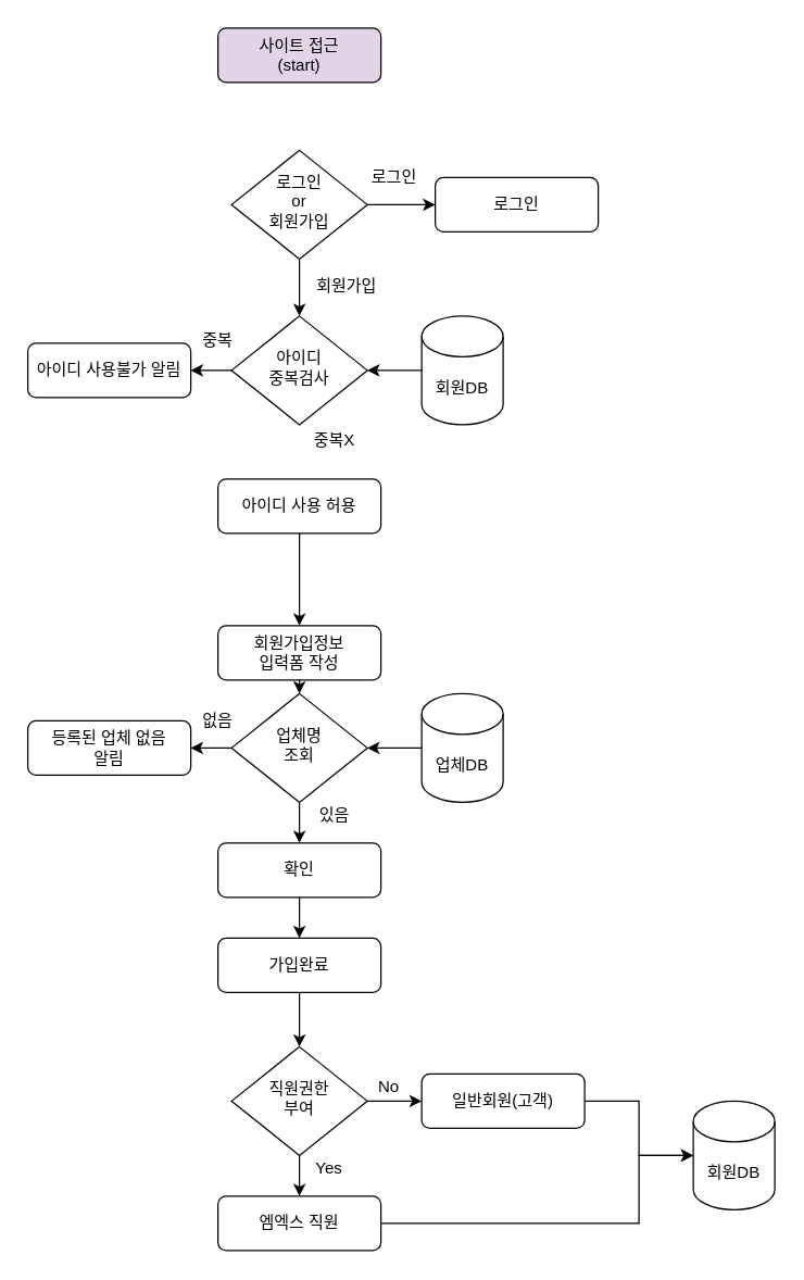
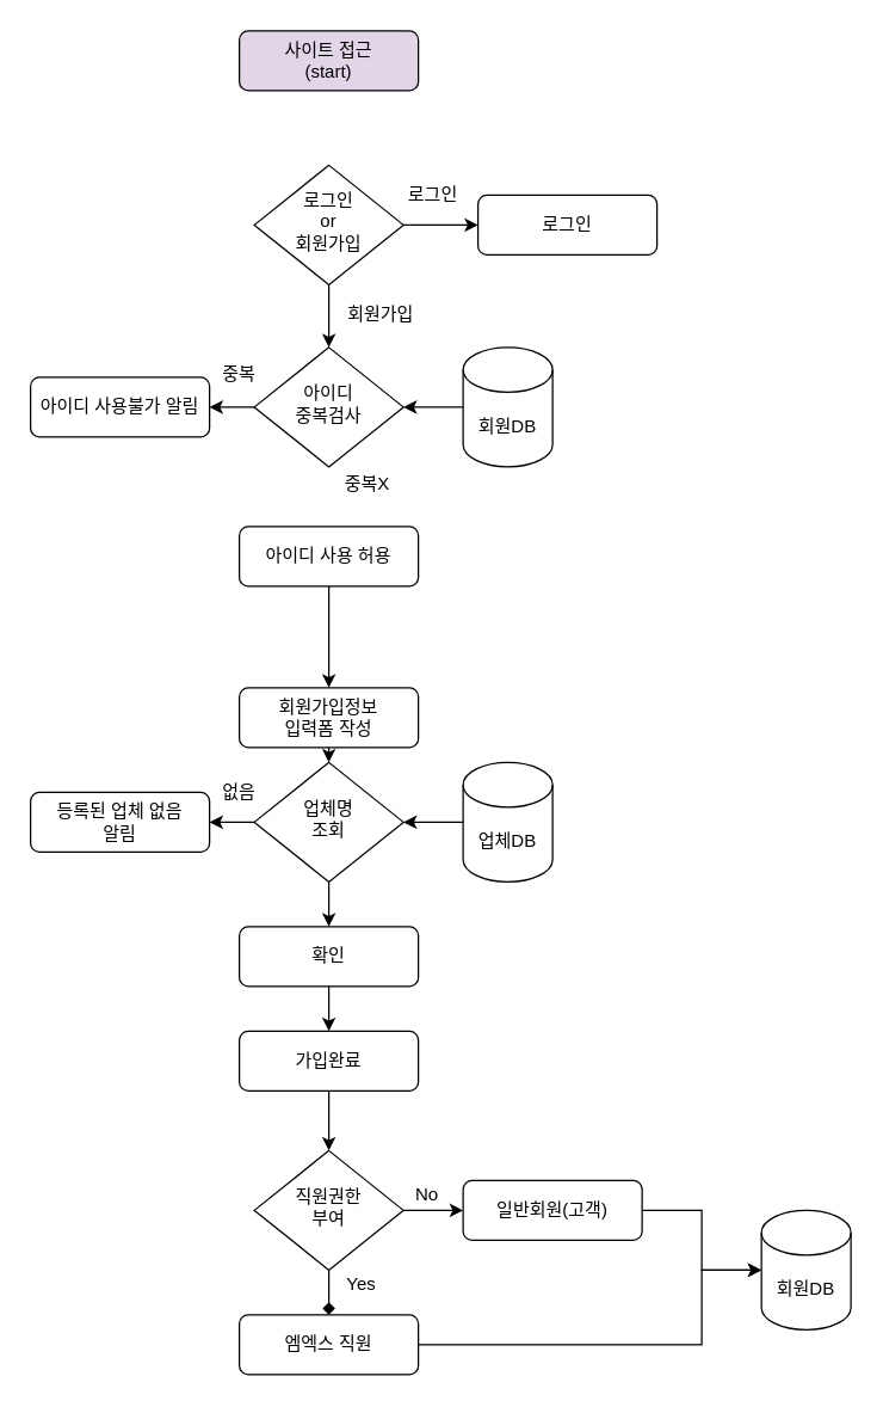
  <mxCell id="0" />
  <mxCell id="1" parent="0" />
  <mxCell id="2" value="사이트 접근&lt;br&gt;(start)" style="rounded=1;whiteSpace=wrap;html=1;fontSize=12;glass=0;strokeWidth=1;shadow=0;fillColor=#e1d5e7;" vertex="1" parent="1"><mxGeometry x="160" y="20" width="120" height="40" as="geometry" /></mxCell>
  <mxCell id="3" style="edgeStyle=orthogonalEdgeStyle;rounded=0;orthogonalLoop=1;jettySize=auto;html=1;exitX=0.5;exitY=1;exitDx=0;exitDy=0;" edge="1" parent="1" source="5" target="13"><mxGeometry relative="1" as="geometry" /></mxCell>
  <mxCell id="4" style="edgeStyle=orthogonalEdgeStyle;rounded=0;orthogonalLoop=1;jettySize=auto;html=1;exitX=1;exitY=0.5;exitDx=0;exitDy=0;" edge="1" parent="1" source="5" target="6"><mxGeometry relative="1" as="geometry" /></mxCell>
  <mxCell id="5" value="로그인&lt;br&gt;or&lt;br&gt;회원가입" style="rhombus;whiteSpace=wrap;html=1;shadow=0;fontFamily=Helvetica;fontSize=12;align=center;strokeWidth=1;spacing=6;spacingTop=-4;" vertex="1" parent="1"><mxGeometry x="170" y="110" width="100" height="80" as="geometry" /></mxCell>
  <mxCell id="6" value="로그인" style="rounded=1;whiteSpace=wrap;html=1;fontSize=12;glass=0;strokeWidth=1;shadow=0;" vertex="1" parent="1"><mxGeometry x="320" y="130" width="120" height="40" as="geometry" /></mxCell>
  <mxCell id="7" value="아이디 사용불가 알림" style="rounded=1;whiteSpace=wrap;html=1;fontSize=12;glass=0;strokeWidth=1;shadow=0;" vertex="1" parent="1"><mxGeometry x="20" y="252" width="120" height="40" as="geometry" /></mxCell>
  <mxCell id="8" style="edgeStyle=orthogonalEdgeStyle;rounded=0;orthogonalLoop=1;jettySize=auto;html=1;exitX=0.5;exitY=1;exitDx=0;exitDy=0;entryX=0.5;entryY=0;entryDx=0;entryDy=0;" edge="1" parent="1" source="9" target="11"><mxGeometry relative="1" as="geometry" /></mxCell>
  <mxCell id="9" value="아이디 사용 허용" style="rounded=1;whiteSpace=wrap;html=1;fontSize=12;glass=0;strokeWidth=1;shadow=0;" vertex="1" parent="1"><mxGeometry x="160" y="352" width="120" height="40" as="geometry" /></mxCell>
  <mxCell id="10" style="edgeStyle=orthogonalEdgeStyle;rounded=0;orthogonalLoop=1;jettySize=auto;html=1;exitX=0.5;exitY=1;exitDx=0;exitDy=0;" edge="1" parent="1" source="11"><mxGeometry relative="1" as="geometry"><mxPoint x="220" y="510" as="targetPoint" /></mxGeometry></mxCell>
  <mxCell id="11" value="회원가입정보&lt;br&gt;입력폼 작성" style="rounded=1;whiteSpace=wrap;html=1;fontSize=12;glass=0;strokeWidth=1;shadow=0;" vertex="1" parent="1"><mxGeometry x="160" y="460" width="120" height="40" as="geometry" /></mxCell>
  <mxCell id="12" style="edgeStyle=orthogonalEdgeStyle;rounded=0;orthogonalLoop=1;jettySize=auto;html=1;exitX=0;exitY=0.5;exitDx=0;exitDy=0;" edge="1" parent="1" source="13" target="7"><mxGeometry relative="1" as="geometry" /></mxCell>
  <mxCell id="13" value="아이디&lt;br&gt;중복검사" style="rhombus;whiteSpace=wrap;html=1;shadow=0;fontFamily=Helvetica;fontSize=12;align=center;strokeWidth=1;spacing=6;spacingTop=-4;" vertex="1" parent="1"><mxGeometry x="170" y="232" width="100" height="80" as="geometry" /></mxCell>
  <mxCell id="14" style="edgeStyle=orthogonalEdgeStyle;rounded=0;orthogonalLoop=1;jettySize=auto;html=1;exitX=0;exitY=0.5;exitDx=0;exitDy=0;entryX=1;entryY=0.5;entryDx=0;entryDy=0;" edge="1" parent="1" source="16" target="25"><mxGeometry relative="1" as="geometry" /></mxCell>
  <mxCell id="15" style="edgeStyle=orthogonalEdgeStyle;rounded=0;orthogonalLoop=1;jettySize=auto;html=1;exitX=0.5;exitY=1;exitDx=0;exitDy=0;entryX=0.5;entryY=0;entryDx=0;entryDy=0;" edge="1" parent="1" source="16" target="27"><mxGeometry relative="1" as="geometry" /></mxCell>
  <mxCell id="16" value="업체명&lt;br&gt;조회" style="rhombus;whiteSpace=wrap;html=1;shadow=0;fontFamily=Helvetica;fontSize=12;align=center;strokeWidth=1;spacing=6;spacingTop=-4;" vertex="1" parent="1"><mxGeometry x="170" y="510" width="100" height="80" as="geometry" /></mxCell>
  <mxCell id="17" style="edgeStyle=orthogonalEdgeStyle;rounded=0;orthogonalLoop=1;jettySize=auto;html=1;exitX=0;exitY=0.5;exitDx=0;exitDy=0;exitPerimeter=0;entryX=1;entryY=0.5;entryDx=0;entryDy=0;" edge="1" parent="1" source="18" target="13"><mxGeometry relative="1" as="geometry" /></mxCell>
  <mxCell id="18" value="회원DB" style="shape=cylinder3;whiteSpace=wrap;html=1;boundedLbl=1;backgroundOutline=1;size=15;" vertex="1" parent="1"><mxGeometry x="310" y="232" width="60" height="80" as="geometry" /></mxCell>
  <mxCell id="19" value="로그인" style="text;html=1;strokeColor=none;fillColor=none;align=center;verticalAlign=middle;whiteSpace=wrap;rounded=0;" vertex="1" parent="1"><mxGeometry x="270" y="120" width="40" height="20" as="geometry" /></mxCell>
  <mxCell id="20" value="회원가입" style="text;html=1;strokeColor=none;fillColor=none;align=center;verticalAlign=middle;whiteSpace=wrap;rounded=0;" vertex="1" parent="1"><mxGeometry x="230" y="200" width="50" height="20" as="geometry" /></mxCell>
  <mxCell id="21" value="중복" style="text;html=1;strokeColor=none;fillColor=none;align=center;verticalAlign=middle;whiteSpace=wrap;rounded=0;" vertex="1" parent="1"><mxGeometry x="140" y="240" width="40" height="20" as="geometry" /></mxCell>
  <mxCell id="22" value="중복X" style="text;html=1;strokeColor=none;fillColor=none;align=center;verticalAlign=middle;whiteSpace=wrap;rounded=0;" vertex="1" parent="1"><mxGeometry x="226" y="314" width="40" height="20" as="geometry" /></mxCell>
  <mxCell id="23" style="edgeStyle=orthogonalEdgeStyle;rounded=0;orthogonalLoop=1;jettySize=auto;html=1;exitX=0;exitY=0.5;exitDx=0;exitDy=0;exitPerimeter=0;entryX=1;entryY=0.5;entryDx=0;entryDy=0;" edge="1" parent="1" source="24" target="16"><mxGeometry relative="1" as="geometry" /></mxCell>
  <mxCell id="24" value="업체DB" style="shape=cylinder3;whiteSpace=wrap;html=1;boundedLbl=1;backgroundOutline=1;size=15;" vertex="1" parent="1"><mxGeometry x="310" y="510" width="60" height="80" as="geometry" /></mxCell>
  <mxCell id="25" value="등록된 업체 없음&lt;br&gt;알림" style="rounded=1;whiteSpace=wrap;html=1;fontSize=12;glass=0;strokeWidth=1;shadow=0;" vertex="1" parent="1"><mxGeometry x="20" y="530" width="120" height="40" as="geometry" /></mxCell>
  <mxCell id="26" style="edgeStyle=orthogonalEdgeStyle;rounded=0;orthogonalLoop=1;jettySize=auto;html=1;exitX=0.5;exitY=1;exitDx=0;exitDy=0;entryX=0.5;entryY=0;entryDx=0;entryDy=0;" edge="1" parent="1" source="27" target="29"><mxGeometry relative="1" as="geometry" /></mxCell>
  <mxCell id="27" value="확인" style="rounded=1;whiteSpace=wrap;html=1;fontSize=12;glass=0;strokeWidth=1;shadow=0;" vertex="1" parent="1"><mxGeometry x="160" y="620" width="120" height="40" as="geometry" /></mxCell>
  <mxCell id="28" style="edgeStyle=orthogonalEdgeStyle;rounded=0;orthogonalLoop=1;jettySize=auto;html=1;exitX=0.5;exitY=1;exitDx=0;exitDy=0;" edge="1" parent="1" source="29" target="35"><mxGeometry relative="1" as="geometry" /></mxCell>
  <mxCell id="29" value="가입완료" style="rounded=1;whiteSpace=wrap;html=1;fontSize=12;glass=0;strokeWidth=1;shadow=0;" vertex="1" parent="1"><mxGeometry x="160" y="690" width="120" height="40" as="geometry" /></mxCell>
  <mxCell id="30" value="회원DB" style="shape=cylinder3;whiteSpace=wrap;html=1;boundedLbl=1;backgroundOutline=1;size=15;" vertex="1" parent="1"><mxGeometry x="510" y="810" width="60" height="80" as="geometry" /></mxCell>
- <mxCell id="31" value="있음" style="text;html=1;strokeColor=none;fillColor=none;align=center;verticalAlign=middle;whiteSpace=wrap;rounded=0;" vertex="1" parent="1"><mxGeometry x="226" y="590" width="40" height="20" as="geometry" /></mxCell>
  <mxCell id="32" value="없음" style="text;html=1;strokeColor=none;fillColor=none;align=center;verticalAlign=middle;whiteSpace=wrap;rounded=0;" vertex="1" parent="1"><mxGeometry x="140" y="520" width="40" height="20" as="geometry" /></mxCell>
  <mxCell id="33" style="edgeStyle=orthogonalEdgeStyle;rounded=0;orthogonalLoop=1;jettySize=auto;html=1;exitX=1;exitY=0.5;exitDx=0;exitDy=0;entryX=0;entryY=0.5;entryDx=0;entryDy=0;" edge="1" parent="1" source="35" target="37"><mxGeometry relative="1" as="geometry" /></mxCell>
- <mxCell id="34" style="edgeStyle=orthogonalEdgeStyle;rounded=0;orthogonalLoop=1;jettySize=auto;html=1;exitX=0.5;exitY=1;exitDx=0;exitDy=0;" edge="1" parent="1" source="35" target="39"><mxGeometry relative="1" as="geometry" /></mxCell>
+ <mxCell id="34" style="edgeStyle=orthogonalEdgeStyle;rounded=0;orthogonalLoop=1;jettySize=auto;html=1;exitX=0.5;exitY=1;exitDx=0;exitDy=0;endArrow=diamond;" edge="1" parent="1" source="35" target="39"><mxGeometry relative="1" as="geometry" /></mxCell>
  <mxCell id="35" value="직원권한&lt;br&gt;부여" style="rhombus;whiteSpace=wrap;html=1;shadow=0;fontFamily=Helvetica;fontSize=12;align=center;strokeWidth=1;spacing=6;spacingTop=-4;" vertex="1" parent="1"><mxGeometry x="170" y="770" width="100" height="80" as="geometry" /></mxCell>
  <mxCell id="36" style="edgeStyle=orthogonalEdgeStyle;rounded=0;orthogonalLoop=1;jettySize=auto;html=1;exitX=1;exitY=0.5;exitDx=0;exitDy=0;entryX=0;entryY=0.5;entryDx=0;entryDy=0;entryPerimeter=0;" edge="1" parent="1" source="37" target="30"><mxGeometry relative="1" as="geometry" /></mxCell>
  <mxCell id="37" value="일반회원(고객)" style="rounded=1;whiteSpace=wrap;html=1;fontSize=12;glass=0;strokeWidth=1;shadow=0;" vertex="1" parent="1"><mxGeometry x="310" y="790" width="120" height="40" as="geometry" /></mxCell>
  <mxCell id="38" style="edgeStyle=orthogonalEdgeStyle;rounded=0;orthogonalLoop=1;jettySize=auto;html=1;exitX=1;exitY=0.5;exitDx=0;exitDy=0;entryX=0;entryY=0.5;entryDx=0;entryDy=0;entryPerimeter=0;" edge="1" parent="1" source="39" target="30"><mxGeometry relative="1" as="geometry"><mxPoint x="450" y="890" as="targetPoint" /><Array as="points"><mxPoint x="470" y="900" /><mxPoint x="470" y="850" /></Array></mxGeometry></mxCell>
  <mxCell id="39" value="엠엑스 직원" style="rounded=1;whiteSpace=wrap;html=1;fontSize=12;glass=0;strokeWidth=1;shadow=0;" vertex="1" parent="1"><mxGeometry x="160" y="880" width="120" height="40" as="geometry" /></mxCell>
  <mxCell id="40" value="No" style="text;html=1;strokeColor=none;fillColor=none;align=center;verticalAlign=middle;whiteSpace=wrap;rounded=0;" vertex="1" parent="1"><mxGeometry x="266" y="790" width="40" height="20" as="geometry" /></mxCell>
  <mxCell id="41" value="Yes" style="text;html=1;strokeColor=none;fillColor=none;align=center;verticalAlign=middle;whiteSpace=wrap;rounded=0;" vertex="1" parent="1"><mxGeometry x="222" y="850" width="40" height="20" as="geometry" /></mxCell>
